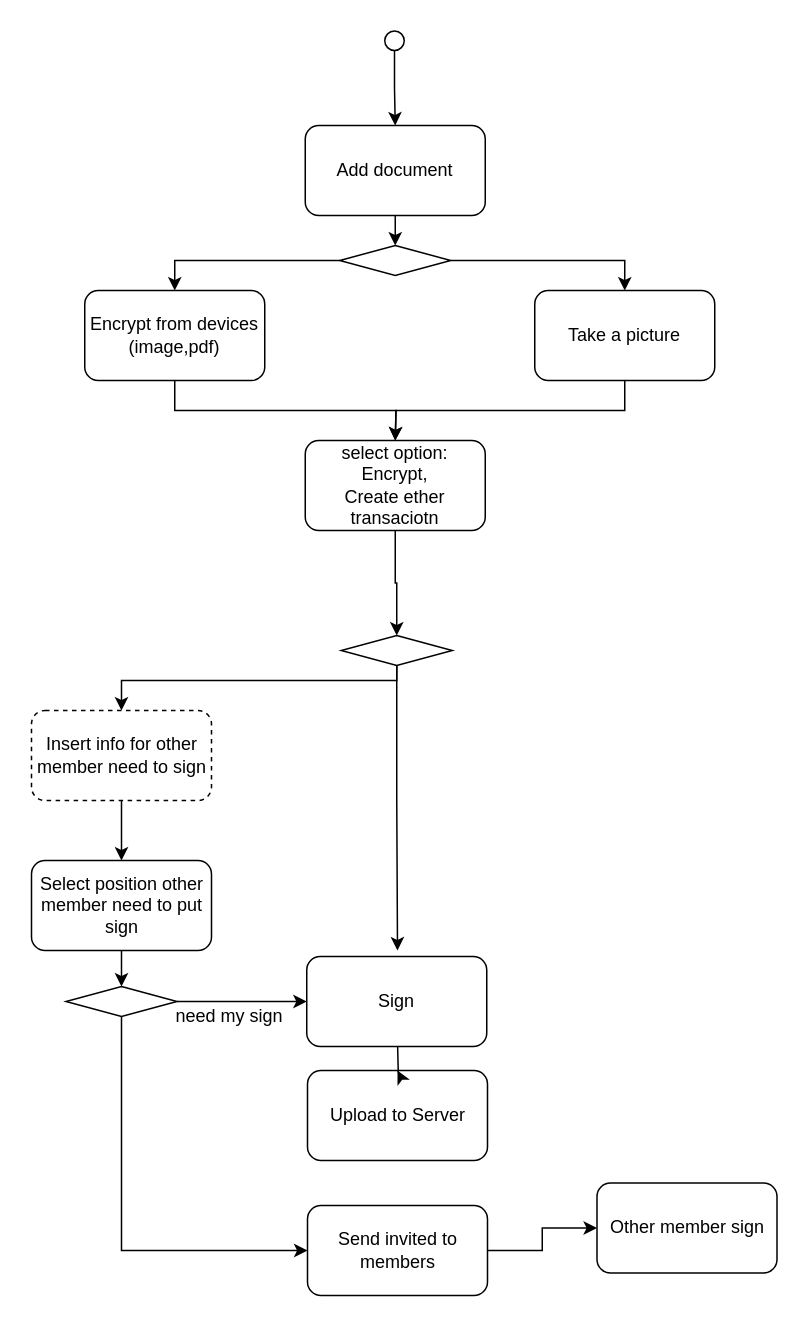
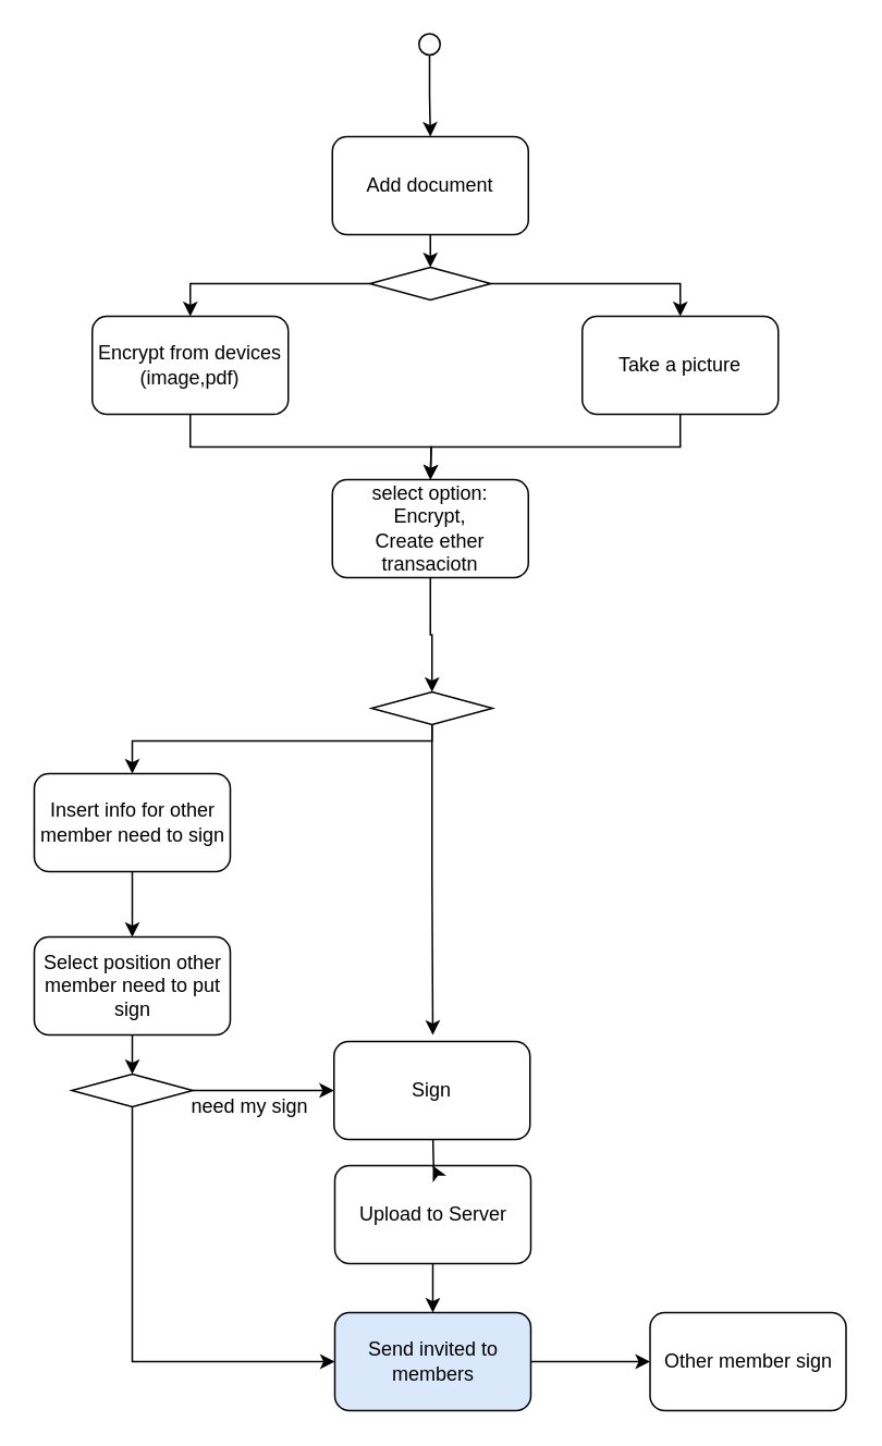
  <mxCell id="0" />
  <mxCell id="1" parent="0" />
  <mxCell id="2" style="edgeStyle=orthogonalEdgeStyle;rounded=0;orthogonalLoop=1;jettySize=auto;html=1;exitX=0.5;exitY=1;exitDx=0;exitDy=0;" parent="1" source="3" target="5" edge="1"><mxGeometry relative="1" as="geometry" /></mxCell>
  <mxCell id="3" value="" style="ellipse;whiteSpace=wrap;html=1;aspect=fixed;" parent="1" vertex="1"><mxGeometry x="256" y="20" width="13" height="13" as="geometry" /></mxCell>
  <mxCell id="4" style="edgeStyle=orthogonalEdgeStyle;rounded=0;orthogonalLoop=1;jettySize=auto;html=1;exitX=0.5;exitY=1;exitDx=0;exitDy=0;entryX=0.5;entryY=0;entryDx=0;entryDy=0;" parent="1" source="5" target="8" edge="1"><mxGeometry relative="1" as="geometry" /></mxCell>
  <mxCell id="5" value="Add document" style="rounded=1;whiteSpace=wrap;html=1;" parent="1" vertex="1"><mxGeometry x="203" y="83" width="120" height="60" as="geometry" /></mxCell>
  <mxCell id="6" style="edgeStyle=orthogonalEdgeStyle;rounded=0;orthogonalLoop=1;jettySize=auto;html=1;exitX=0;exitY=0.5;exitDx=0;exitDy=0;entryX=0.5;entryY=0;entryDx=0;entryDy=0;" parent="1" source="8" target="10" edge="1"><mxGeometry relative="1" as="geometry" /></mxCell>
  <mxCell id="7" style="edgeStyle=orthogonalEdgeStyle;rounded=0;orthogonalLoop=1;jettySize=auto;html=1;exitX=1;exitY=0.5;exitDx=0;exitDy=0;entryX=0.5;entryY=0;entryDx=0;entryDy=0;" parent="1" source="8" target="12" edge="1"><mxGeometry relative="1" as="geometry" /></mxCell>
  <mxCell id="8" value="" style="rhombus;whiteSpace=wrap;html=1;" parent="1" vertex="1"><mxGeometry x="226" y="163" width="74" height="20" as="geometry" /></mxCell>
  <mxCell id="9" style="edgeStyle=orthogonalEdgeStyle;rounded=0;orthogonalLoop=1;jettySize=auto;html=1;exitX=0.5;exitY=1;exitDx=0;exitDy=0;entryX=0.5;entryY=0;entryDx=0;entryDy=0;" parent="1" source="10" edge="1"><mxGeometry relative="1" as="geometry"><mxPoint x="263" y="293" as="targetPoint" /></mxGeometry></mxCell>
  <mxCell id="10" value="Encrypt from devices&lt;br&gt;(image,pdf)" style="rounded=1;whiteSpace=wrap;html=1;" parent="1" vertex="1"><mxGeometry x="56" y="193" width="120" height="60" as="geometry" /></mxCell>
  <mxCell id="11" style="edgeStyle=orthogonalEdgeStyle;rounded=0;orthogonalLoop=1;jettySize=auto;html=1;exitX=0.5;exitY=1;exitDx=0;exitDy=0;entryX=0.5;entryY=0;entryDx=0;entryDy=0;" parent="1" source="12" edge="1"><mxGeometry relative="1" as="geometry"><mxPoint x="263" y="293" as="targetPoint" /></mxGeometry></mxCell>
  <mxCell id="12" value="Take a picture" style="rounded=1;whiteSpace=wrap;html=1;" parent="1" vertex="1"><mxGeometry x="356" y="193" width="120" height="60" as="geometry" /></mxCell>
  <mxCell id="13" style="edgeStyle=orthogonalEdgeStyle;rounded=0;orthogonalLoop=1;jettySize=auto;html=1;exitX=0.5;exitY=1;exitDx=0;exitDy=0;entryX=0.5;entryY=0;entryDx=0;entryDy=0;" parent="1" source="15" target="17" edge="1"><mxGeometry relative="1" as="geometry"><Array as="points"><mxPoint x="264.5" y="453" /><mxPoint x="80.5" y="453" /></Array></mxGeometry></mxCell>
  <mxCell id="14" style="edgeStyle=orthogonalEdgeStyle;rounded=0;orthogonalLoop=1;jettySize=auto;html=1;exitX=0.5;exitY=1;exitDx=0;exitDy=0;" parent="1" source="15" edge="1"><mxGeometry relative="1" as="geometry"><Array as="points"><mxPoint x="264" y="533" /></Array><mxPoint x="264.5" y="633" as="targetPoint" /></mxGeometry></mxCell>
  <mxCell id="15" value="" style="rhombus;whiteSpace=wrap;html=1;" parent="1" vertex="1"><mxGeometry x="227" y="423" width="74" height="20" as="geometry" /></mxCell>
  <mxCell id="16" style="edgeStyle=orthogonalEdgeStyle;rounded=0;orthogonalLoop=1;jettySize=auto;html=1;exitX=0.5;exitY=1;exitDx=0;exitDy=0;entryX=0.5;entryY=0;entryDx=0;entryDy=0;" parent="1" source="17" target="20" edge="1"><mxGeometry relative="1" as="geometry" /></mxCell>
- <mxCell id="17" value="Insert info for other member need to sign" style="rounded=1;whiteSpace=wrap;html=1;dashed=1;" parent="1" vertex="1"><mxGeometry x="20.5" y="473" width="120" height="60" as="geometry" /></mxCell>
+ <mxCell id="17" value="Insert info for other member need to sign" style="rounded=1;whiteSpace=wrap;html=1;" parent="1" vertex="1"><mxGeometry x="20.5" y="473" width="120" height="60" as="geometry" /></mxCell>
+ <mxCell id="18" style="edgeStyle=orthogonalEdgeStyle;rounded=0;orthogonalLoop=1;jettySize=auto;html=1;exitX=0.5;exitY=1;exitDx=0;exitDy=0;entryX=0.5;entryY=0;entryDx=0;entryDy=0;" parent="1" source="23" target="22" edge="1"><mxGeometry relative="1" as="geometry"><mxPoint x="264.5" y="743" as="targetPoint" /></mxGeometry></mxCell>
  <mxCell id="19" style="edgeStyle=orthogonalEdgeStyle;rounded=0;orthogonalLoop=1;jettySize=auto;html=1;exitX=0.5;exitY=1;exitDx=0;exitDy=0;entryX=0.5;entryY=0;entryDx=0;entryDy=0;" edge="1" parent="1" source="20" target="27"><mxGeometry relative="1" as="geometry" /></mxCell>
  <mxCell id="20" value="Select position other member need to put sign" style="rounded=1;whiteSpace=wrap;html=1;" parent="1" vertex="1"><mxGeometry x="20.5" y="573" width="120" height="60" as="geometry" /></mxCell>
  <mxCell id="21" style="edgeStyle=orthogonalEdgeStyle;rounded=0;orthogonalLoop=1;jettySize=auto;html=1;exitX=1;exitY=0.5;exitDx=0;exitDy=0;" edge="1" parent="1" source="22" target="30"><mxGeometry relative="1" as="geometry" /></mxCell>
- <mxCell id="22" value="Send invited to members" style="rounded=1;whiteSpace=wrap;html=1;" parent="1" vertex="1"><mxGeometry x="204.5" y="803" width="120" height="60" as="geometry" /></mxCell>
+ <mxCell id="22" value="Send invited to members" style="rounded=1;whiteSpace=wrap;html=1;fillColor=#dae8fc;" parent="1" vertex="1"><mxGeometry x="204.5" y="803" width="120" height="60" as="geometry" /></mxCell>
  <mxCell id="23" value="Upload to Server" style="rounded=1;whiteSpace=wrap;html=1;" parent="1" vertex="1"><mxGeometry x="204.5" y="713" width="120" height="60" as="geometry" /></mxCell>
  <mxCell id="24" style="edgeStyle=orthogonalEdgeStyle;rounded=0;orthogonalLoop=1;jettySize=auto;html=1;exitX=0.5;exitY=1;exitDx=0;exitDy=0;" parent="1" target="23" edge="1"><mxGeometry relative="1" as="geometry"><mxPoint x="327.5" y="683" as="targetPoint" /><Array as="points" /><mxPoint x="264.5" y="693" as="sourcePoint" /></mxGeometry></mxCell>
  <mxCell id="25" style="edgeStyle=orthogonalEdgeStyle;rounded=0;orthogonalLoop=1;jettySize=auto;html=1;exitX=1;exitY=0.5;exitDx=0;exitDy=0;entryX=0;entryY=0.5;entryDx=0;entryDy=0;" edge="1" parent="1" source="27" target="28"><mxGeometry relative="1" as="geometry" /></mxCell>
  <mxCell id="26" style="edgeStyle=orthogonalEdgeStyle;rounded=0;orthogonalLoop=1;jettySize=auto;html=1;exitX=0.5;exitY=1;exitDx=0;exitDy=0;entryX=0;entryY=0.5;entryDx=0;entryDy=0;" edge="1" parent="1" source="27" target="22"><mxGeometry relative="1" as="geometry" /></mxCell>
  <mxCell id="27" value="" style="rhombus;whiteSpace=wrap;html=1;" vertex="1" parent="1"><mxGeometry x="43.5" y="657" width="74" height="20" as="geometry" /></mxCell>
  <mxCell id="28" value="Sign" style="rounded=1;whiteSpace=wrap;html=1;" vertex="1" parent="1"><mxGeometry x="204" y="637" width="120" height="60" as="geometry" /></mxCell>
  <mxCell id="29" value="need my sign" style="text;html=1;resizable=0;points=[];autosize=1;align=left;verticalAlign=top;spacingTop=-4;" vertex="1" parent="1"><mxGeometry x="114.5" y="667" width="90" height="20" as="geometry" /></mxCell>
- <mxCell id="30" value="Other member sign" style="rounded=1;whiteSpace=wrap;html=1;" vertex="1" parent="1"><mxGeometry x="397.5" y="788" width="120" height="60" as="geometry" /></mxCell>
+ <mxCell id="30" value="Other member sign" style="rounded=1;whiteSpace=wrap;html=1;" vertex="1" parent="1"><mxGeometry x="397.5" y="803" width="120" height="60" as="geometry" /></mxCell>
  <mxCell id="31" style="edgeStyle=orthogonalEdgeStyle;rounded=0;orthogonalLoop=1;jettySize=auto;html=1;exitX=0.5;exitY=1;exitDx=0;exitDy=0;entryX=0.5;entryY=0;entryDx=0;entryDy=0;" edge="1" parent="1" source="32" target="15"><mxGeometry relative="1" as="geometry" /></mxCell>
  <mxCell id="32" value="select option:&lt;br&gt;Encrypt,&lt;br&gt;Create ether transaciotn" style="rounded=1;whiteSpace=wrap;html=1;" vertex="1" parent="1"><mxGeometry x="203" y="293" width="120" height="60" as="geometry" /></mxCell>
